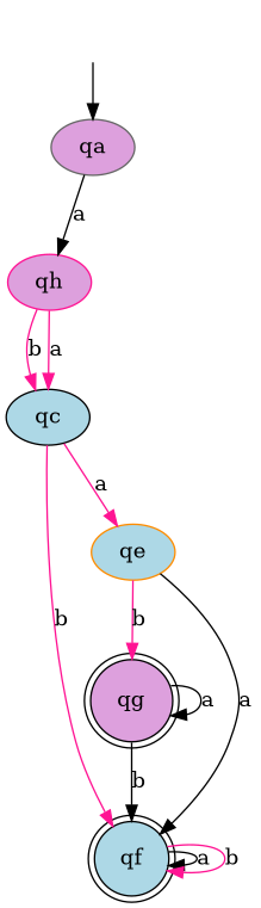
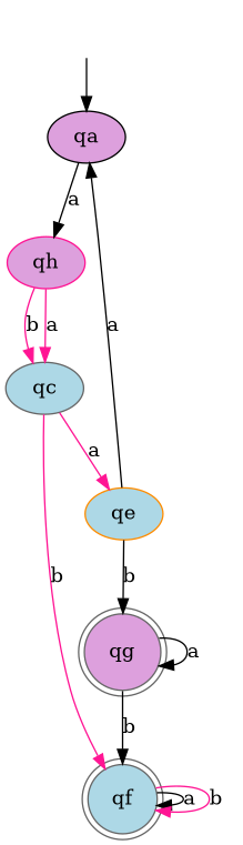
  digraph {
    node [style=filled color=black fillcolor=plum]
    edge [color=black]
    start [style=invis color="" fillcolor=""]
-   qa [color=gray40]
+   qa
    qh [color=deeppink]
-   qc [fillcolor=lightblue]
+   qc [color=gray40 fillcolor=lightblue]
    qe [color=darkorange fillcolor=lightblue]
-   qf [fillcolor=lightblue shape=doublecircle]
-   qg [shape=doublecircle]
+   qf [color=gray40 fillcolor=lightblue shape=doublecircle]
+   qg [color=gray40 shape=doublecircle]
    start -> qa
    qa -> qh [label=a]
    qh -> qc [color=deeppink label=a]
    qh -> qc [color=deeppink label=b]
    qc -> qe [color=deeppink label=a]
    qc -> qf [color=deeppink label=b]
-   qe -> qf [label=a]
-   qe -> qg [color=deeppink label=b]
+   qe -> qa [label=a]
+   qe -> qg [label=b]
    qf -> qf [label=a]
    qf -> qf [color=deeppink label=b]
    qg -> qf [label=b]
    qg -> qg [label=a]
  }
